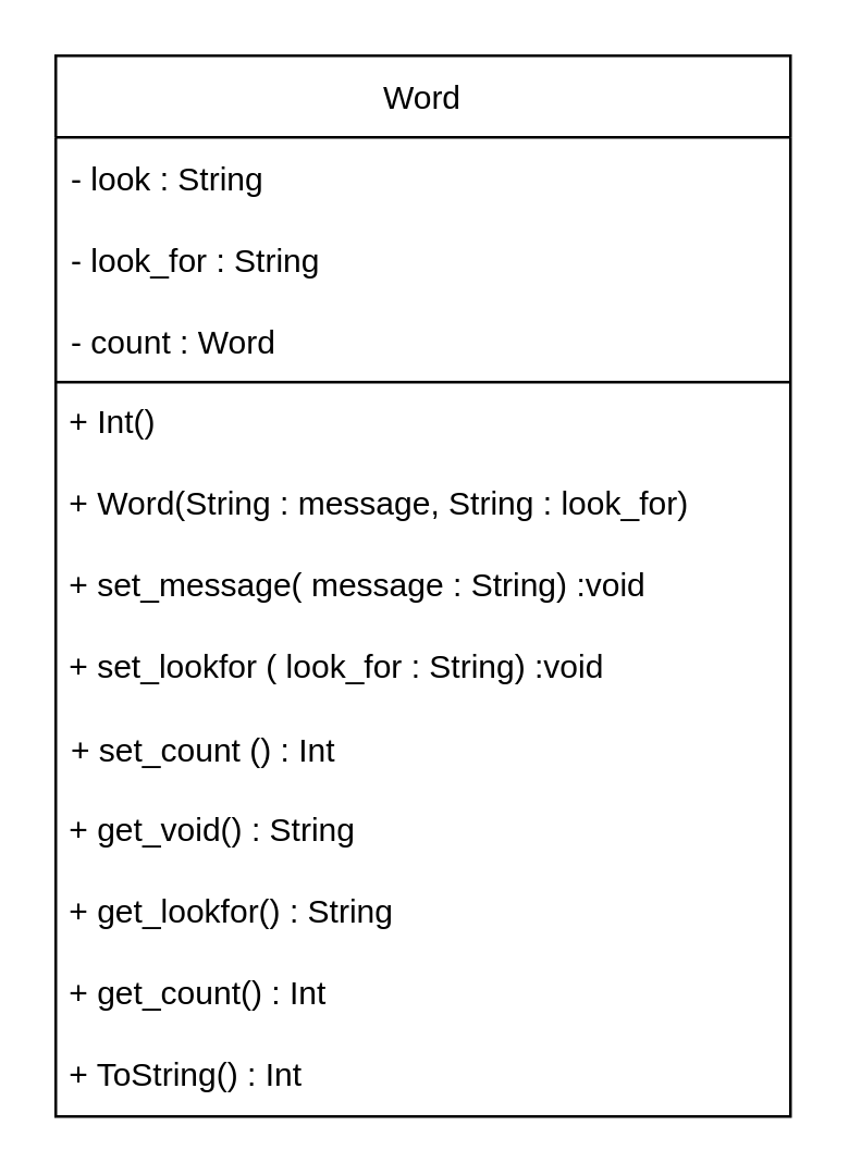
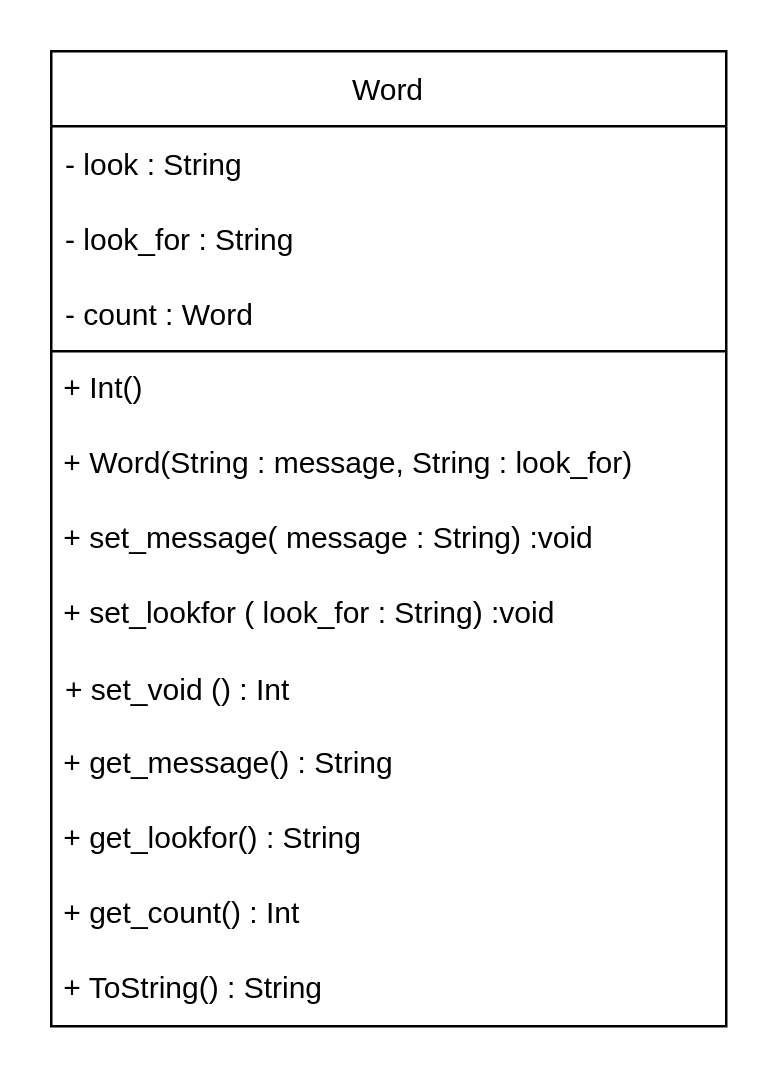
  <mxCell id="0" />
  <mxCell id="1" parent="0" />
  <mxCell id="2" value="Word" style="swimlane;fontStyle=0;childLayout=stackLayout;horizontal=1;startSize=30;horizontalStack=0;resizeParent=1;resizeParentMax=0;resizeLast=0;collapsible=1;marginBottom=0;" vertex="1" parent="1"><mxGeometry x="20" y="20" width="270" height="390" as="geometry"><mxRectangle x="90" y="50" width="50" height="30" as="alternateBounds" /></mxGeometry></mxCell>
  <mxCell id="3" value="- look : String" style="text;strokeColor=none;fillColor=none;align=left;verticalAlign=middle;spacingLeft=4;spacingRight=4;overflow=hidden;points=[[0,0.5],[1,0.5]];portConstraint=eastwest;rotatable=0;" vertex="1" parent="2"><mxGeometry y="30" width="270" height="30" as="geometry" /></mxCell>
  <mxCell id="4" value="- look_for : String" style="text;strokeColor=none;fillColor=none;align=left;verticalAlign=middle;spacingLeft=4;spacingRight=4;overflow=hidden;points=[[0,0.5],[1,0.5]];portConstraint=eastwest;rotatable=0;" vertex="1" parent="2"><mxGeometry y="60" width="270" height="30" as="geometry" /></mxCell>
  <mxCell id="5" value="- count : Word" style="text;strokeColor=none;fillColor=none;align=left;verticalAlign=middle;spacingLeft=4;spacingRight=4;overflow=hidden;points=[[0,0.5],[1,0.5]];portConstraint=eastwest;rotatable=0;" vertex="1" parent="2"><mxGeometry y="90" width="270" height="30" as="geometry" /></mxCell>
  <mxCell id="6" value="&amp;nbsp;+ Int()" style="text;html=1;strokeColor=none;fillColor=none;align=left;verticalAlign=middle;whiteSpace=wrap;rounded=0;" vertex="1" parent="2"><mxGeometry y="120" width="270" height="30" as="geometry" /></mxCell>
  <mxCell id="7" value="" style="endArrow=none;html=1;rounded=0;exitX=0;exitY=0;exitDx=0;exitDy=0;entryX=1;entryY=0;entryDx=0;entryDy=0;" edge="1" parent="2" source="6" target="6"><mxGeometry width="50" height="50" relative="1" as="geometry"><mxPoint x="230" y="310" as="sourcePoint" /><mxPoint x="280" y="260" as="targetPoint" /></mxGeometry></mxCell>
  <mxCell id="8" value="&amp;nbsp;+ Word(String : message, String : look_for)" style="text;html=1;strokeColor=none;fillColor=none;align=left;verticalAlign=middle;whiteSpace=wrap;rounded=0;" vertex="1" parent="2"><mxGeometry y="150" width="270" height="30" as="geometry" /></mxCell>
  <mxCell id="9" value="&amp;nbsp;+ set_message( message : String) :void" style="text;html=1;strokeColor=none;fillColor=none;align=left;verticalAlign=middle;whiteSpace=wrap;rounded=0;" vertex="1" parent="2"><mxGeometry y="180" width="270" height="30" as="geometry" /></mxCell>
  <mxCell id="10" value="&amp;nbsp;+ set_lookfor ( look_for : String) :void" style="text;html=1;strokeColor=none;fillColor=none;align=left;verticalAlign=middle;whiteSpace=wrap;rounded=0;" vertex="1" parent="2"><mxGeometry y="210" width="270" height="30" as="geometry" /></mxCell>
- <mxCell id="11" value="+ set_count () : Int" style="text;strokeColor=none;fillColor=none;align=left;verticalAlign=middle;spacingLeft=4;spacingRight=4;overflow=hidden;points=[[0,0.5],[1,0.5]];portConstraint=eastwest;rotatable=0;" vertex="1" parent="2"><mxGeometry y="240" width="270" height="30" as="geometry" /></mxCell>
- <mxCell id="12" value="&amp;nbsp;+ get_void() : String" style="text;html=1;strokeColor=none;fillColor=none;align=left;verticalAlign=middle;whiteSpace=wrap;rounded=0;" vertex="1" parent="2"><mxGeometry y="270" width="270" height="30" as="geometry" /></mxCell>
+ <mxCell id="11" value="+ set_void () : Int" style="text;strokeColor=none;fillColor=none;align=left;verticalAlign=middle;spacingLeft=4;spacingRight=4;overflow=hidden;points=[[0,0.5],[1,0.5]];portConstraint=eastwest;rotatable=0;" vertex="1" parent="2"><mxGeometry y="240" width="270" height="30" as="geometry" /></mxCell>
+ <mxCell id="12" value="&amp;nbsp;+ get_message() : String" style="text;html=1;strokeColor=none;fillColor=none;align=left;verticalAlign=middle;whiteSpace=wrap;rounded=0;" vertex="1" parent="2"><mxGeometry y="270" width="270" height="30" as="geometry" /></mxCell>
  <mxCell id="13" value="&amp;nbsp;+ get_lookfor() : String" style="text;html=1;strokeColor=none;fillColor=none;align=left;verticalAlign=middle;whiteSpace=wrap;rounded=0;" vertex="1" parent="2"><mxGeometry y="300" width="270" height="30" as="geometry" /></mxCell>
  <mxCell id="14" value="&amp;nbsp;+ get_count() : Int" style="text;html=1;strokeColor=none;fillColor=none;align=left;verticalAlign=middle;whiteSpace=wrap;rounded=0;" vertex="1" parent="2"><mxGeometry y="330" width="270" height="30" as="geometry" /></mxCell>
- <mxCell id="15" value="&amp;nbsp;+ ToString() : Int" style="text;html=1;strokeColor=none;fillColor=none;align=left;verticalAlign=middle;whiteSpace=wrap;rounded=0;" vertex="1" parent="2"><mxGeometry y="360" width="270" height="30" as="geometry" /></mxCell>
+ <mxCell id="15" value="&amp;nbsp;+ ToString() : String" style="text;html=1;strokeColor=none;fillColor=none;align=left;verticalAlign=middle;whiteSpace=wrap;rounded=0;" vertex="1" parent="2"><mxGeometry y="360" width="270" height="30" as="geometry" /></mxCell>
